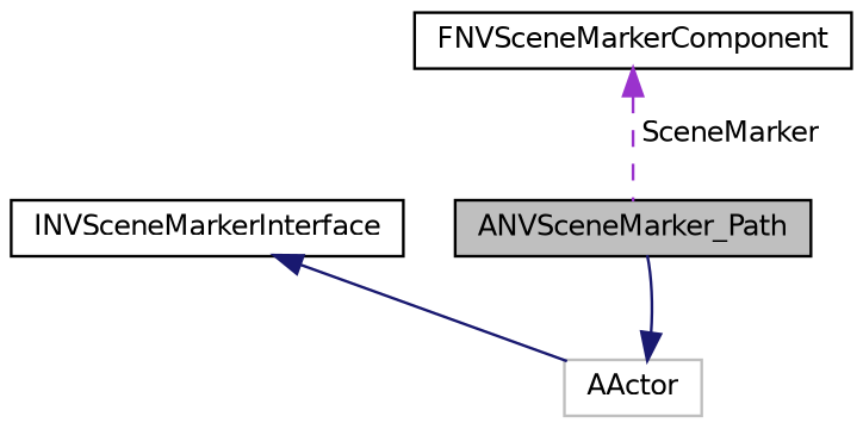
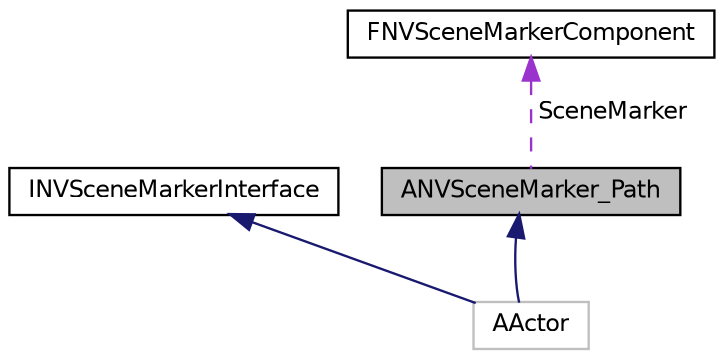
  digraph {
    node [color=black fillcolor=white fontname=Helvetica fontsize=10 shape=record style=filled]
    edge [color=midnightblue dir=back fontname=Helvetica fontsize=10 labelfontname=Helvetica labelfontsize=10 style=solid]
    n1 [fillcolor=grey75 fontcolor=black height=0.2 label=ANVSceneMarker_Path width=0.4]
    n2 [color=grey75 height=0.2 label=AActor width=0.4]
    n3 [height=0.2 label=INVSceneMarkerInterface width=0.4]
    n4 [height=0.2 label=FNVSceneMarkerComponent width=0.4]
-   n2 -> n1
+   n1 -> n2
    n3 -> n2
    n4 -> n1 [color=darkorchid3 label=" SceneMarker" style=dashed]
  }
